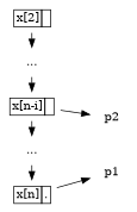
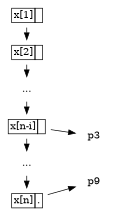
  digraph {
    rankdir=LR
    node [shape=plaintext]
+   n1 [label=<<table BORDER="0" CELLBORDER="1" CELLSPACING="0">         <tr><td port="car">x[1]</td><td port="cdr"> </td></tr></table>>]
    n2 [label=<<table BORDER="0" CELLBORDER="1" CELLSPACING="0">         <tr><td port="car">x[2]</td><td port="cdr"> </td></tr></table>>]
    n3 [label="..."]
    n4 [label=<<table BORDER="0" CELLBORDER="1" CELLSPACING="0">        <tr><td port="car">x[n-i]</td><td port="cdr"> </td></tr></table>>]
    n5 [label="..."]
    n6 [label=<<table BORDER="0" CELLBORDER="1" CELLSPACING="0">        <tr><td port="car">x[n]</td><td port="cdr">.</td></tr></table>>]
-   p2
-   p1
+   p2 [label=p3]
+   p1 [label=p9]
    subgraph sub_1 {
      rank=same
+     n1
      n2
      n3
      n4
      n5
      n6
    }
    subgraph sub_2 {
      rank=same
      p2
      p1
    }
+   n1 -> n2
    n2 -> n3
    n3 -> n4
    n4 -> n5
    n4 -> p2
    n5 -> n6
    n6 -> p1
    p2 -> p1 [style=invis]
  }
